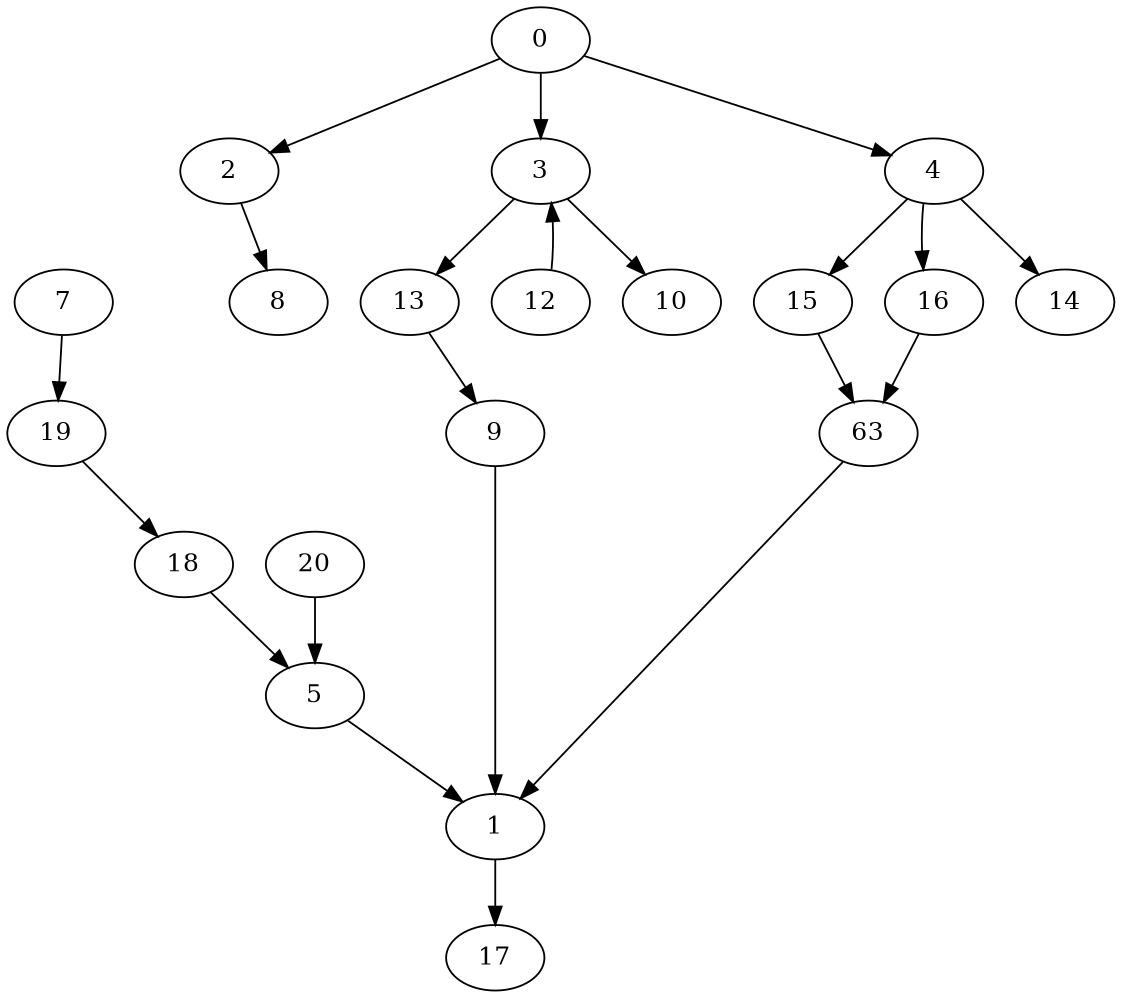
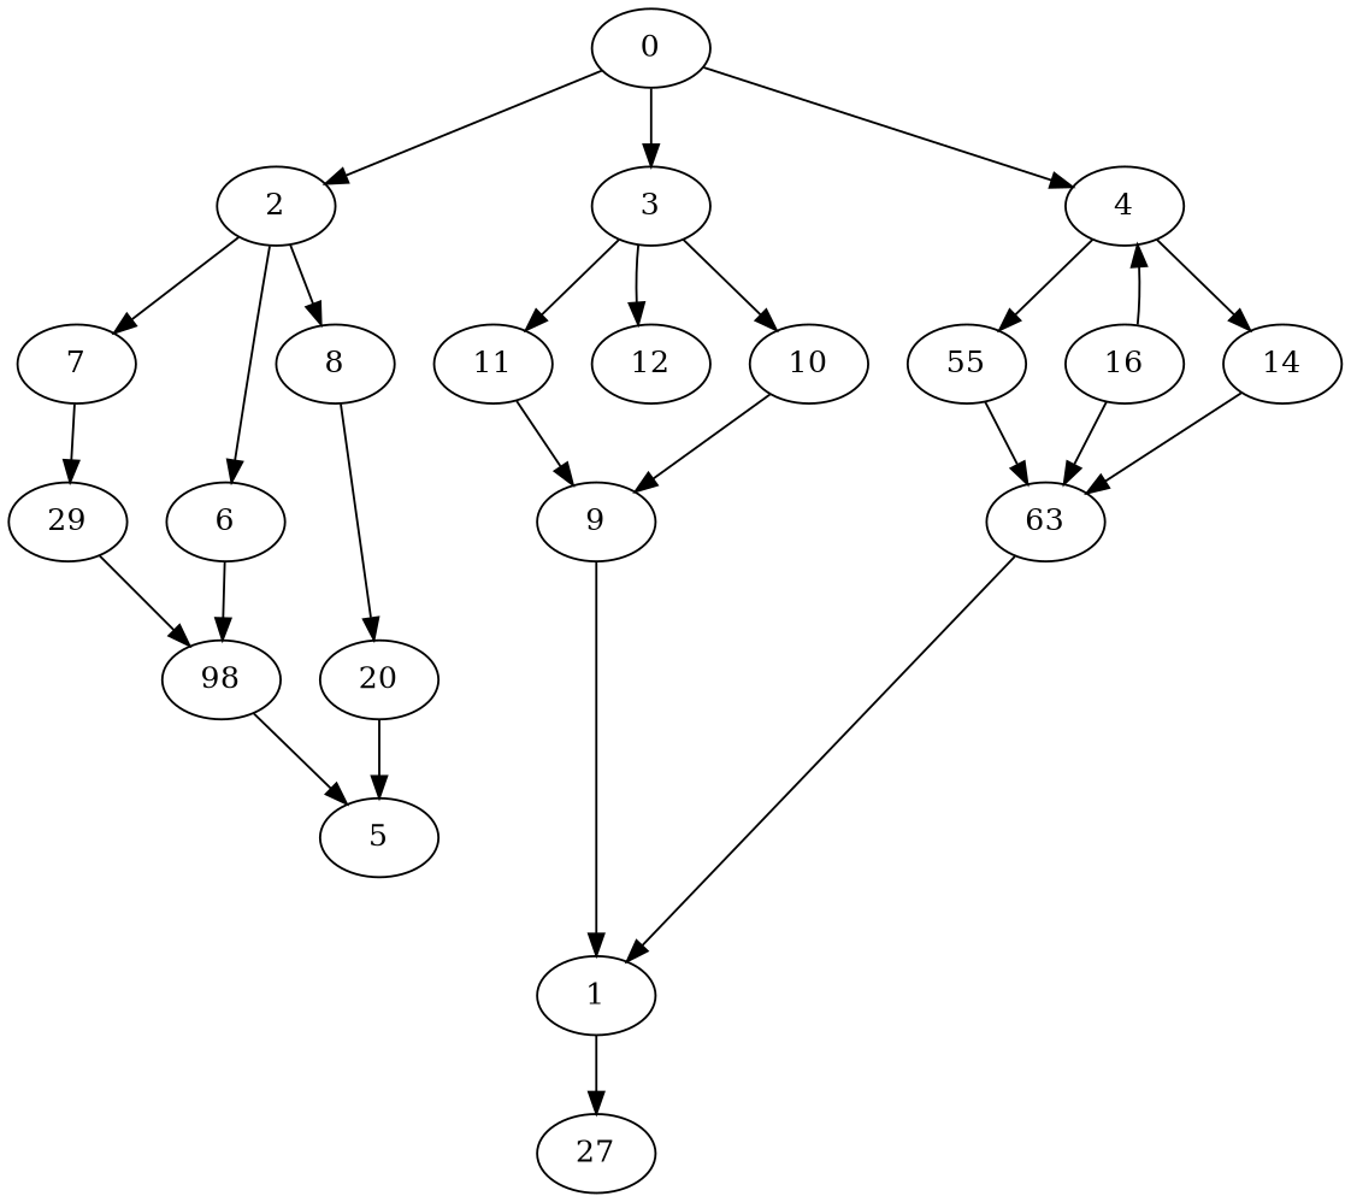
  digraph {
    "Duplicate states"=0
    GraphType=S_P
    "Max states in OPEN"=0
    Modes="120000ms; topo-ordered tasks, ; Pruning: task equivalence, fixed order ready list, ; F-value: ; Optimisation: best schedule length (SL) optimisation on equal, "
    NumberOfTasks=21
    "Pruned using list schedule length"=39549145
    "States removed from OPEN"=0
    TargetSystem="Homogeneous-4"
    "Time to schedule (ms)"=19972
    "Total idle time"=43
    "Total schedule length"=56
    "Total sequential time"=145
    "Total states created"=89489395
    node ["Finish time"=28 Processor=0 "Start time"=31 Weight=4]
    edge [Weight=2]
    0 ["Finish time"=7 "Start time"=0 Weight=7]
    2 ["Finish time"=10 "Start time"=7 Weight=3]
    3 ["Finish time"=27 Processor=1 "Start time"=12 Weight=15]
    4 ["Finish time"=25 Processor=2 "Start time"=13 Weight=12]
    7 [Processor=3 "Start time"=16 Weight=12]
+   6 ["Finish time"=22 "Start time"=10 Weight=12]
    8 ["Finish time"=31 Processor=2 "Start time"=25 Weight=6]
-   11 ["Finish time"=42 "Start time"=36 Weight=6 label=13]
+   11 ["Finish time"=42 "Start time"=36 Weight=6]
    12 ["Finish time"=36 "Start time"=29 Weight=7]
    10 ["Finish time"=31 Processor=1 "Start time"=27]
-   15 ["Finish time"=44 Processor=3 "Start time"=34 Weight=10]
+   15 ["Finish time"=44 Processor=3 "Start time"=34 Weight=10 label=55]
    16 ["Finish time"=43 Processor=2 Weight=12]
    14 ["Finish time"=35 Processor=1]
-   19 ["Finish time"=34 Processor=3 "Start time"=28 Weight=6]
-   18 ["Start time"=22 Weight=6]
+   19 ["Finish time"=34 Processor=3 "Start time"=28 Weight=6 label=29]
+   18 ["Start time"=22 Weight=6 label=98]
    20 ["Finish time"=39 Processor=1 "Start time"=35]
    9 ["Finish time"=46 "Start time"=42]
    n18 ["Finish time"=49 Processor=3 "Start time"=45 label=63]
    5 ["Finish time"=43 Processor=1 "Start time"=39]
    1 ["Finish time"=52 Processor=3 "Start time"=49 Weight=3]
-   17 ["Finish time"=56 Processor=3 "Start time"=52]
+   17 ["Finish time"=56 Processor=3 "Start time"=52 label=27]
    0 -> 2 [Weight=5]
    0 -> 3 [Weight=5]
    0 -> 4 [Weight=6]
+   2 -> 7 [Weight=6]
+   2 -> 6 [Weight=9]
    2 -> 8 [Weight=7]
    3 -> 11 [Weight=7]
-   12 -> 3
+   3 -> 12
    3 -> 10 [Weight=7]
    4 -> 15
-   4 -> 16
+   16 -> 4
    4 -> 14 [Weight=4]
    7 -> 19 [Weight=9]
+   6 -> 18 [Weight=7]
+   8 -> 20
    11 -> 9 [Weight=8]
+   10 -> 9
    15 -> n18 [Weight=6]
    16 -> n18
+   14 -> n18 [Weight=5]
    19 -> 18 [Weight=4]
    18 -> 5 [Weight=5]
    20 -> 5 [Weight=4]
    9 -> 1
    n18 -> 1 [Weight=7]
-   5 -> 1 [Weight=6]
    1 -> 17 [Weight=7]
  }
